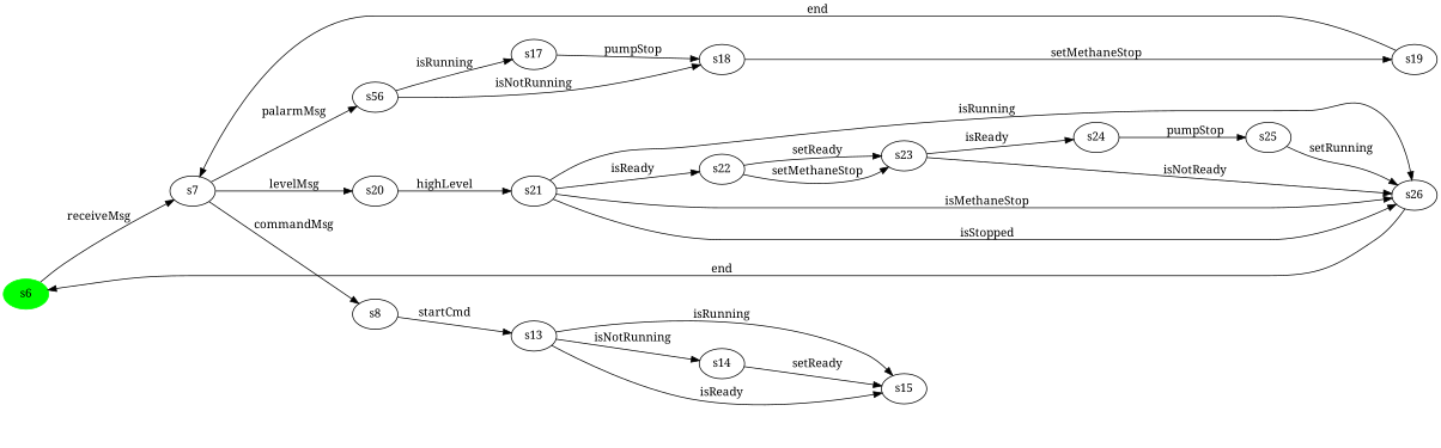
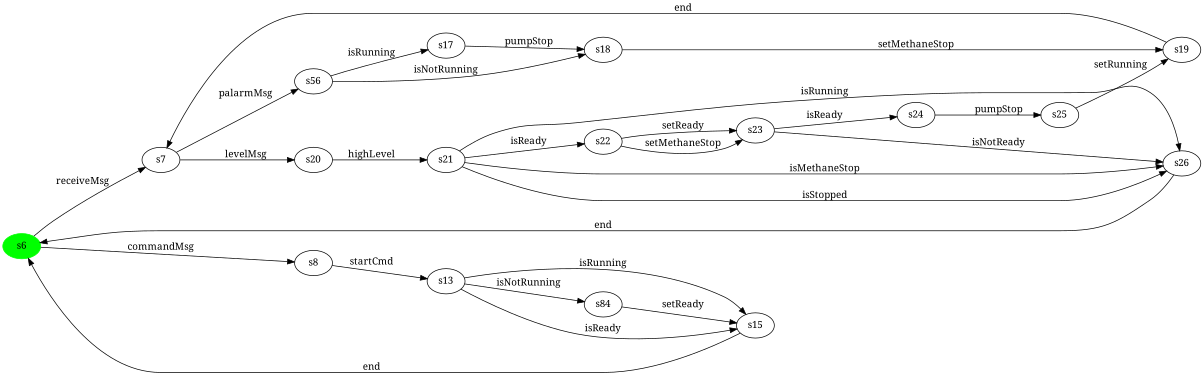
  digraph {
    fontname="Noto Serif"
    rankdir=LR
    node [fontname="Noto Serif"]
    edge [fontname="Noto Serif"]
    n1 [color=green label=s6 style=filled]
    n2 [label=s7]
    n3 [label=s56]
    n4 [label=s20]
    n5 [label=s8]
    n6 [label=s17]
    n7 [label=s18]
    n8 [label=s21]
    n9 [label=s13]
    n10 [label=s19]
    n11 [label=s22]
    n12 [label=s26]
    n13 [label=s15]
-   n14 [label=s14]
+   n14 [label=s84]
    n15 [label=s23]
    n16 [label=s24]
    n17 [label=s25]
    n1 -> n2 [label=" receiveMsg "]
    n2 -> n3 [label=" palarmMsg "]
    n2 -> n4 [label=" levelMsg "]
-   n2 -> n5 [label=" commandMsg "]
+   n1 -> n5 [label=" commandMsg "]
    n3 -> n6 [label=" isRunning "]
    n3 -> n7 [label=" isNotRunning "]
    n4 -> n8 [label=" highLevel "]
    n5 -> n9 [label=" startCmd "]
    n6 -> n7 [label=" pumpStop "]
    n7 -> n10 [label=" setMethaneStop "]
    n8 -> n11 [label=" isReady "]
    n8 -> n12 [label=" isMethaneStop "]
    n8 -> n12 [label=" isStopped "]
    n8 -> n12 [label=" isRunning "]
    n9 -> n13 [label=" isReady "]
    n9 -> n13 [label=" isRunning "]
    n9 -> n14 [label=" isNotRunning "]
    n10 -> n2 [label=" end "]
    n11 -> n15 [label=" setReady "]
    n11 -> n15 [label=" setMethaneStop "]
    n12 -> n1 [label=" end "]
+   n13 -> n1 [label=" end "]
    n14 -> n13 [label=" setReady "]
    n15 -> n12 [label=" isNotReady "]
    n15 -> n16 [label=" isReady "]
    n16 -> n17 [label=" pumpStop "]
-   n17 -> n12 [label=" setRunning "]
+   n17 -> n10 [label=" setRunning "]
  }
